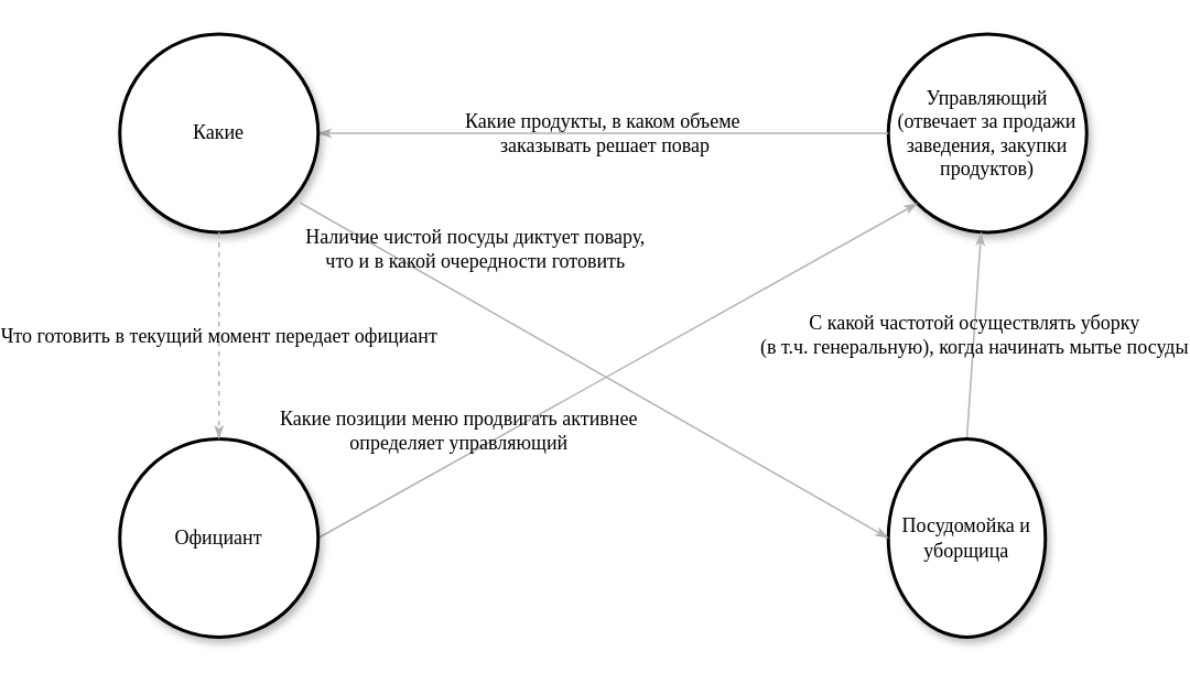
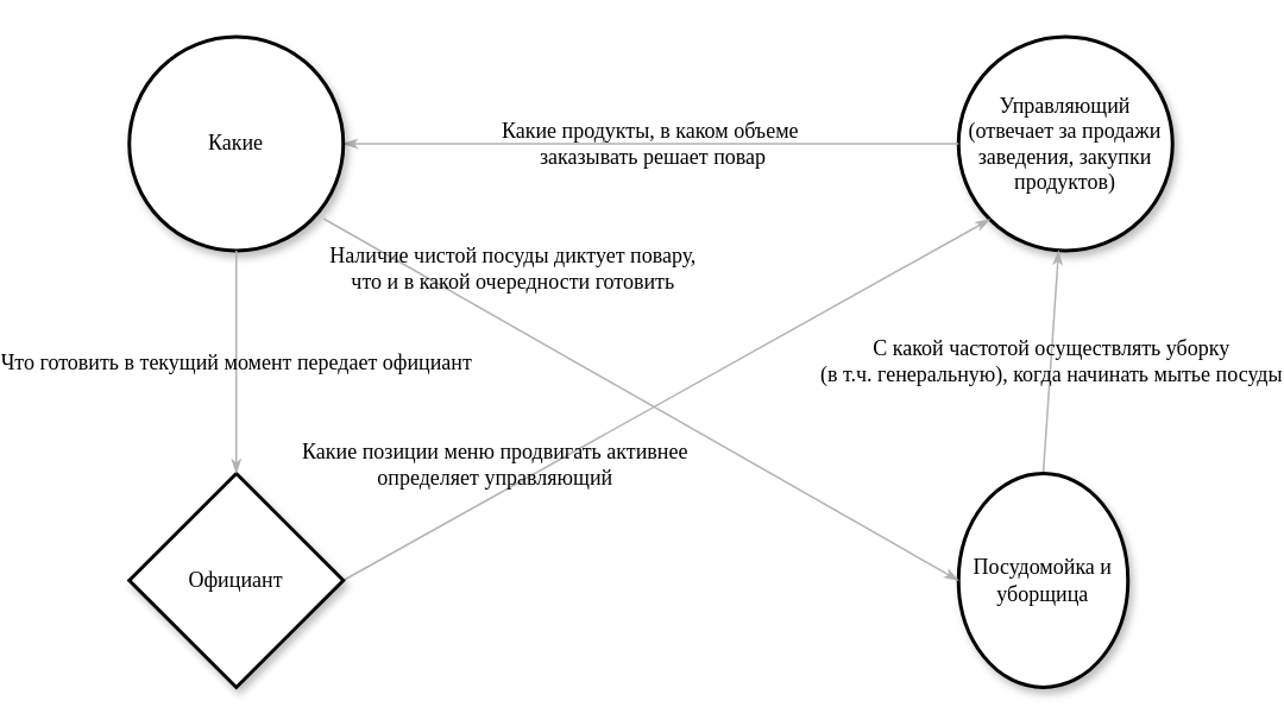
  <mxCell id="0" />
  <mxCell id="1" parent="0" />
  <mxCell id="2" value="Управляющий (отвечает за продажи заведения, закупки продуктов)" style="ellipse;whiteSpace=wrap;html=1;rounded=1;shadow=1;comic=0;labelBackgroundColor=none;strokeWidth=2;fontFamily=Verdana;fontSize=12;align=center;" parent="1" vertex="1"><mxGeometry x="485" y="20" width="120" height="120" as="geometry" /></mxCell>
  <mxCell id="3" value="Какие продукты, в каком объеме&lt;br&gt;&amp;nbsp;заказывать решает повар" style="edgeStyle=none;rounded=1;html=1;labelBackgroundColor=none;startArrow=none;startFill=0;startSize=5;endArrow=classicThin;endFill=1;endSize=5;jettySize=auto;orthogonalLoop=1;strokeColor=#B3B3B3;strokeWidth=1;fontFamily=Verdana;fontSize=12;exitX=0;exitY=0.5;exitDx=0;exitDy=0;entryX=1;entryY=0.5;entryDx=0;entryDy=0;" parent="1" source="2" target="6" edge="1"><mxGeometry relative="1" as="geometry"><mxPoint x="235" y="110" as="sourcePoint" /><mxPoint x="145" y="80" as="targetPoint" /><Array as="points"><mxPoint x="305" y="80" /></Array></mxGeometry></mxCell>
  <mxCell id="4" value="С какой частотой осуществлять уборку &lt;br&gt;(в т.ч. генеральную), когда&amp;nbsp;начинать мытье посуды" style="edgeStyle=none;rounded=1;html=1;labelBackgroundColor=none;startArrow=none;startFill=0;startSize=5;endArrow=classicThin;endFill=1;endSize=5;jettySize=auto;orthogonalLoop=1;strokeColor=#B3B3B3;strokeWidth=1;fontFamily=Verdana;fontSize=12;exitX=0.5;exitY=0;exitDx=0;exitDy=0;" parent="1" source="8" target="2" edge="1"><mxGeometry relative="1" as="geometry"><mxPoint x="665" y="230" as="targetPoint" /></mxGeometry></mxCell>
  <mxCell id="5" value="Какие позиции меню продвигать активнее&lt;br&gt;определяет управляющий" style="edgeStyle=none;rounded=1;html=1;labelBackgroundColor=none;startArrow=none;startFill=0;startSize=5;endArrow=classicThin;endFill=1;endSize=5;jettySize=auto;orthogonalLoop=1;strokeColor=#B3B3B3;strokeWidth=1;fontFamily=Verdana;fontSize=12;entryX=0;entryY=1;entryDx=0;entryDy=0;exitX=1;exitY=0.5;exitDx=0;exitDy=0;" parent="1" source="7" target="2" edge="1"><mxGeometry x="-0.49" y="15" relative="1" as="geometry"><mxPoint x="405" y="450" as="sourcePoint" /><mxPoint x="247.381" y="315" as="targetPoint" /><mxPoint as="offset" /></mxGeometry></mxCell>
  <mxCell id="6" value="Какие" style="ellipse;whiteSpace=wrap;html=1;rounded=1;shadow=1;comic=0;labelBackgroundColor=none;strokeWidth=2;fontFamily=Verdana;fontSize=12;align=center;" vertex="1" parent="1"><mxGeometry x="20" y="20" width="120" height="120" as="geometry" /></mxCell>
- <mxCell id="7" value="Официант" style="ellipse;whiteSpace=wrap;html=1;rounded=1;shadow=1;comic=0;labelBackgroundColor=none;strokeWidth=2;fontFamily=Verdana;fontSize=12;align=center;" vertex="1" parent="1"><mxGeometry x="20" y="265" width="120" height="120" as="geometry" /></mxCell>
+ <mxCell id="7" value="Официант" style="rhombus;whiteSpace=wrap;html=1;shadow=1;comic=0;labelBackgroundColor=none;strokeWidth=2;fontFamily=Verdana;fontSize=12;align=center;" vertex="1" parent="1"><mxGeometry x="20" y="265" width="120" height="120" as="geometry" /></mxCell>
  <mxCell id="8" value="Посудомойка и уборщица" style="ellipse;whiteSpace=wrap;html=1;rounded=1;shadow=1;comic=0;labelBackgroundColor=none;strokeWidth=2;fontFamily=Verdana;fontSize=12;align=center;" vertex="1" parent="1"><mxGeometry x="485" y="265" width="95" height="120" as="geometry" /></mxCell>
- <mxCell id="9" value="Что готовить в текущий момент передает официант" style="edgeStyle=none;rounded=1;html=1;labelBackgroundColor=none;startArrow=none;startFill=0;startSize=5;endArrow=classicThin;endFill=1;endSize=5;jettySize=auto;orthogonalLoop=1;strokeColor=#B3B3B3;strokeWidth=1;fontFamily=Verdana;fontSize=12;entryX=0.5;entryY=0;entryDx=0;entryDy=0;exitX=0.5;exitY=1;exitDx=0;exitDy=0;dashed=1;" edge="1" parent="1" source="6" target="7"><mxGeometry relative="1" as="geometry"><mxPoint x="-55" y="230" as="sourcePoint" /><mxPoint x="-155" y="190" as="targetPoint" /></mxGeometry></mxCell>
+ <mxCell id="9" value="Что готовить в текущий момент передает официант" style="edgeStyle=none;rounded=1;html=1;labelBackgroundColor=none;startArrow=none;startFill=0;startSize=5;endArrow=classicThin;endFill=1;endSize=5;jettySize=auto;orthogonalLoop=1;strokeColor=#B3B3B3;strokeWidth=1;fontFamily=Verdana;fontSize=12;entryX=0.5;entryY=0;entryDx=0;entryDy=0;exitX=0.5;exitY=1;exitDx=0;exitDy=0;" edge="1" parent="1" source="6" target="7"><mxGeometry relative="1" as="geometry"><mxPoint x="-55" y="230" as="sourcePoint" /><mxPoint x="-155" y="190" as="targetPoint" /></mxGeometry></mxCell>
  <mxCell id="10" value="Наличие чистой посуды диктует повару,&lt;br&gt;что и в какой очередности готовить" style="edgeStyle=none;rounded=1;html=1;labelBackgroundColor=none;startArrow=none;startFill=0;startSize=5;endArrow=classicThin;endFill=1;endSize=5;jettySize=auto;orthogonalLoop=1;strokeColor=#B3B3B3;strokeWidth=1;fontFamily=Verdana;fontSize=12;entryX=0;entryY=0.5;entryDx=0;entryDy=0;exitX=0.908;exitY=0.85;exitDx=0;exitDy=0;exitPerimeter=0;" edge="1" parent="1" source="6" target="8"><mxGeometry x="-0.483" y="28" relative="1" as="geometry"><mxPoint x="528.663" y="249.996" as="sourcePoint" /><mxPoint x="175" y="463.94" as="targetPoint" /><mxPoint as="offset" /></mxGeometry></mxCell>
